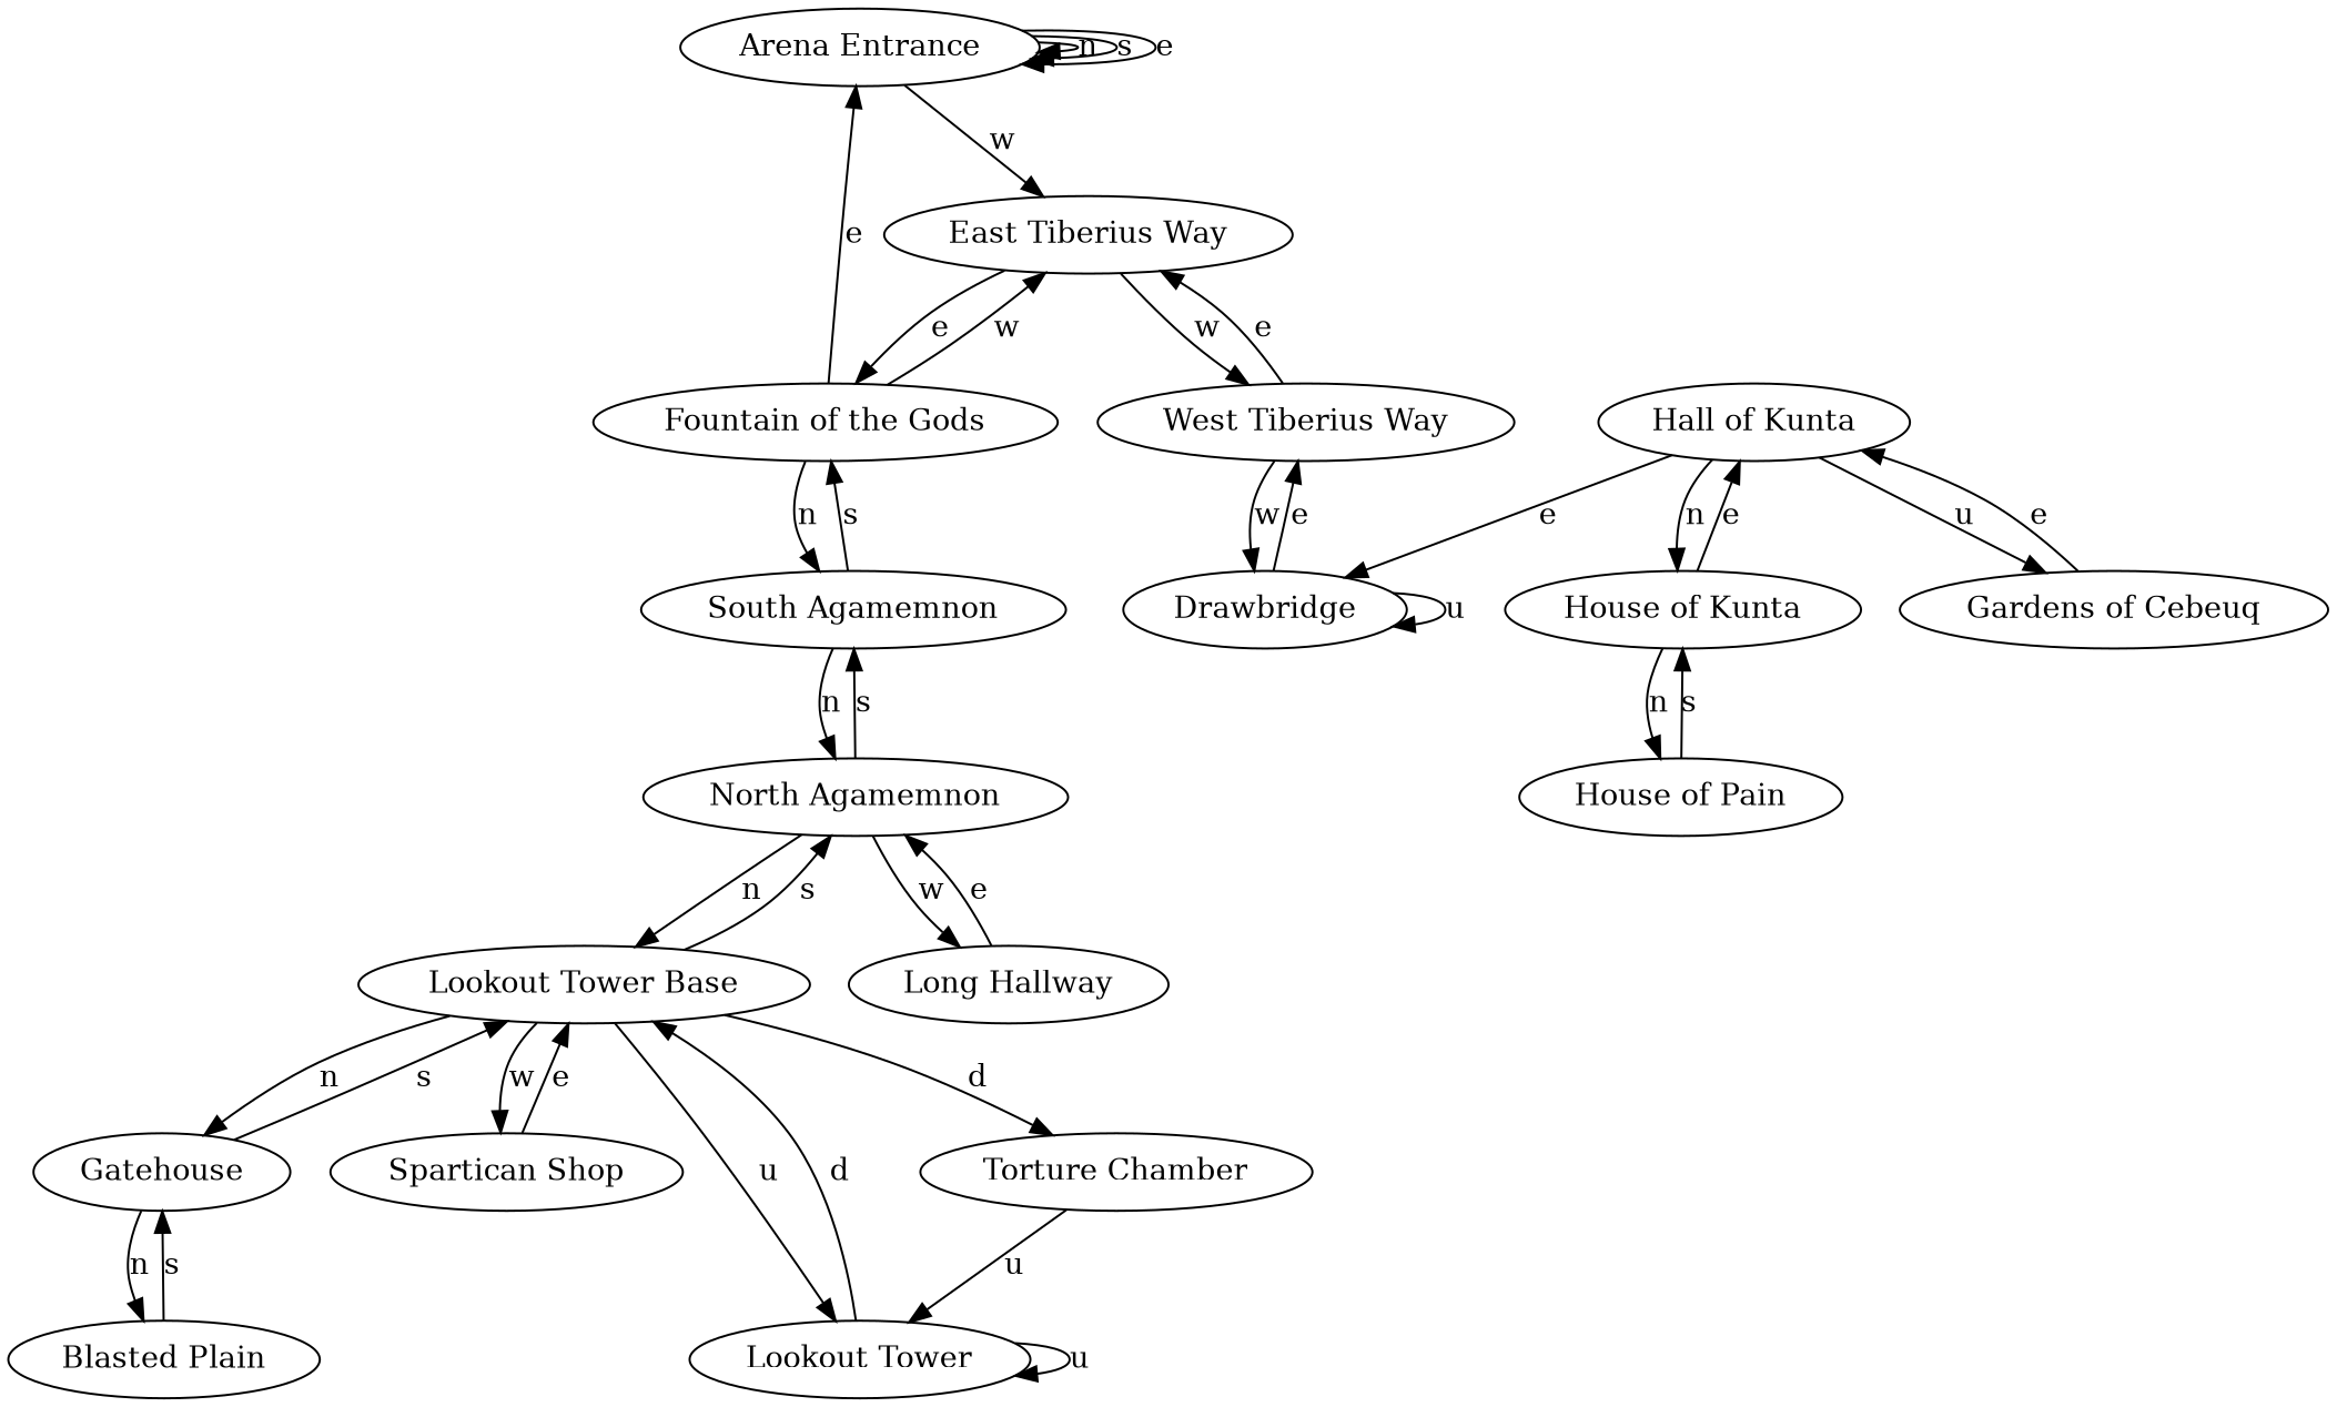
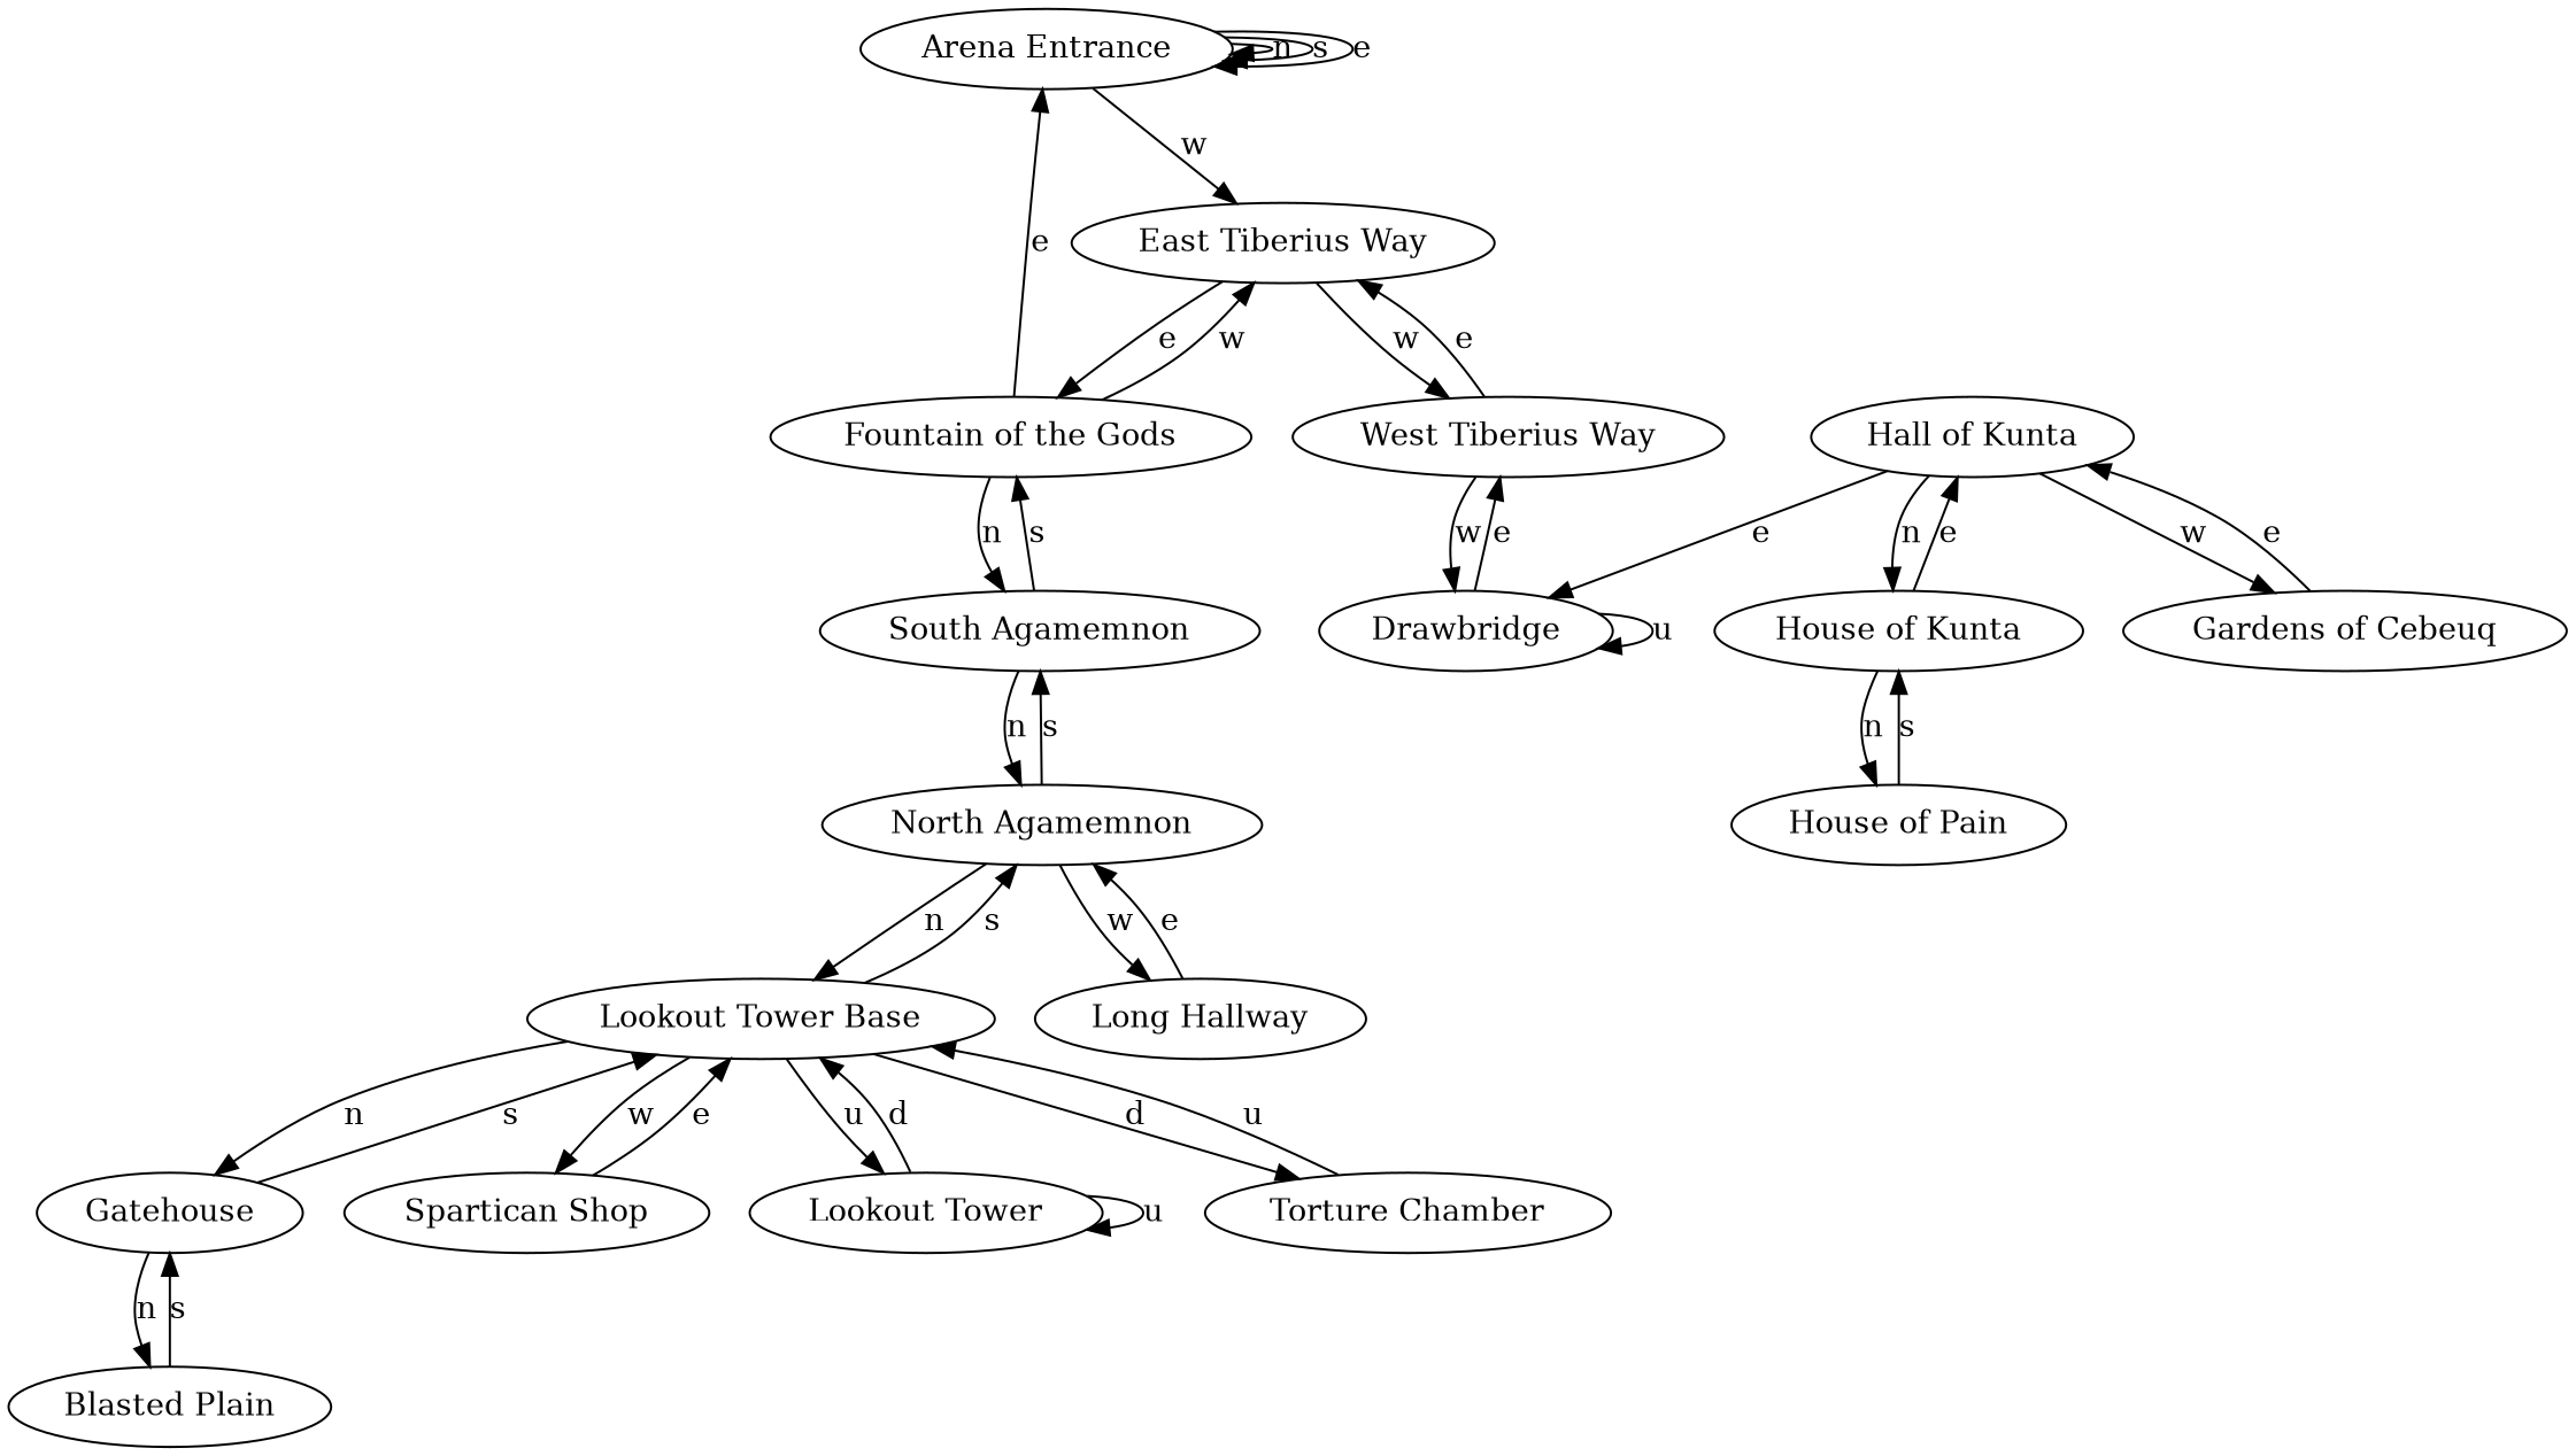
  digraph {
    fontname="DejaVu Serif"
    node [fontname="DejaVu Serif"]
    edge [fontname="DejaVu Serif"]
    n1 [label="Arena Entrance"]
    n2 [label="East Tiberius Way"]
    n3 [label="Fountain of the Gods"]
    n4 [label="South Agamemnon"]
    n5 [label="North Agamemnon"]
    n6 [label="West Tiberius Way"]
    n7 [label="Lookout Tower Base"]
    n8 [label="Long Hallway"]
    n9 [label=Drawbridge]
    n10 [label="Hall of Kunta"]
    n11 [label="House of Kunta"]
    n12 [label="Gardens of Cebeuq"]
    n13 [label=Gatehouse]
    n14 [label="Spartican Shop"]
    n15 [label="Lookout Tower"]
    n16 [label="Torture Chamber"]
    n17 [label="Blasted Plain"]
    n18 [label="House of Pain"]
    n1 -> n1 [label=n]
    n1 -> n1 [label=s]
    n1 -> n1 [label=e]
    n1 -> n2 [label=w]
    n2 -> n3 [label=e]
    n2 -> n6 [label=w]
    n3 -> n1 [label=e]
    n3 -> n2 [label=w]
    n3 -> n4 [label=n]
    n4 -> n3 [label=s]
    n4 -> n5 [label=n]
    n5 -> n4 [label=s]
    n5 -> n7 [label=n]
    n5 -> n8 [label=w]
    n6 -> n2 [label=e]
    n6 -> n9 [label=w]
    n7 -> n5 [label=s]
    n7 -> n13 [label=n]
    n7 -> n14 [label=w]
    n7 -> n15 [label=u]
    n7 -> n16 [label=d]
    n8 -> n5 [label=e]
    n9 -> n6 [label=e]
    n9 -> n9 [label=u]
    n10 -> n9 [label=e]
    n10 -> n11 [label=n]
-   n10 -> n12 [label=u]
+   n10 -> n12 [label=w]
    n11 -> n10 [label=e]
    n11 -> n18 [label=n]
    n12 -> n10 [label=e]
    n13 -> n7 [label=s]
    n13 -> n17 [label=n]
    n14 -> n7 [label=e]
    n15 -> n7 [label=d]
    n15 -> n15 [label=u]
-   n16 -> n15 [label=u]
+   n16 -> n7 [label=u]
    n17 -> n13 [label=s]
    n18 -> n11 [label=s]
  }
